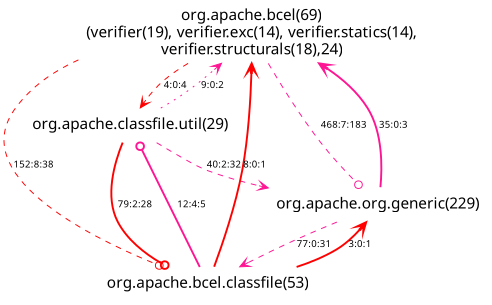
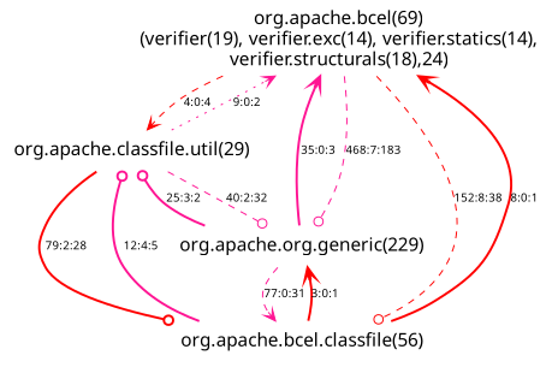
  digraph {
    node [fontname=Skia fontsize=16 shape=plaintext]
    edge [arrowhead=vee color=deeppink fontname=Skia fontsize=10 style=bold]
    n1 [label="org.apache.bcel(69)\n(verifier(19), verifier.exc(14), verifier.statics(14),\nverifier.structurals(18),24)"]
    n2 [label="org.apache.classfile.util(29)"]
-   n3 [label="org.apache.bcel.classfile(53)"]
+   n3 [label="org.apache.bcel.classfile(56)"]
    n4 [label="org.apache.org.generic(229)"]
    n1 -> n2 [color=red label="4:0:4" style=dashed]
    n1 -> n3 [arrowhead=odot color=red label="152:8:38" style=dashed]
    n1 -> n4 [arrowhead=odot label="468:7:183" style=dashed]
    n2 -> n1 [label="9:0:2" style=dotted]
    n2 -> n3 [arrowhead=odot color=red label="79:2:28"]
-   n2 -> n4 [label="40:2:32" style=dashed]
+   n2 -> n4 [arrowhead=odot label="40:2:32" style=dashed]
    n3 -> n1 [color=red label="8:0:1"]
    n3 -> n2 [arrowhead=odot label="12:4:5"]
    n3 -> n4 [color=red label="3:0:1"]
    n4 -> n1 [label="35:0:3"]
+   n4 -> n2 [arrowhead=odot label="25:3:2"]
    n4 -> n3 [label="77:0:31" style=dashed]
  }
